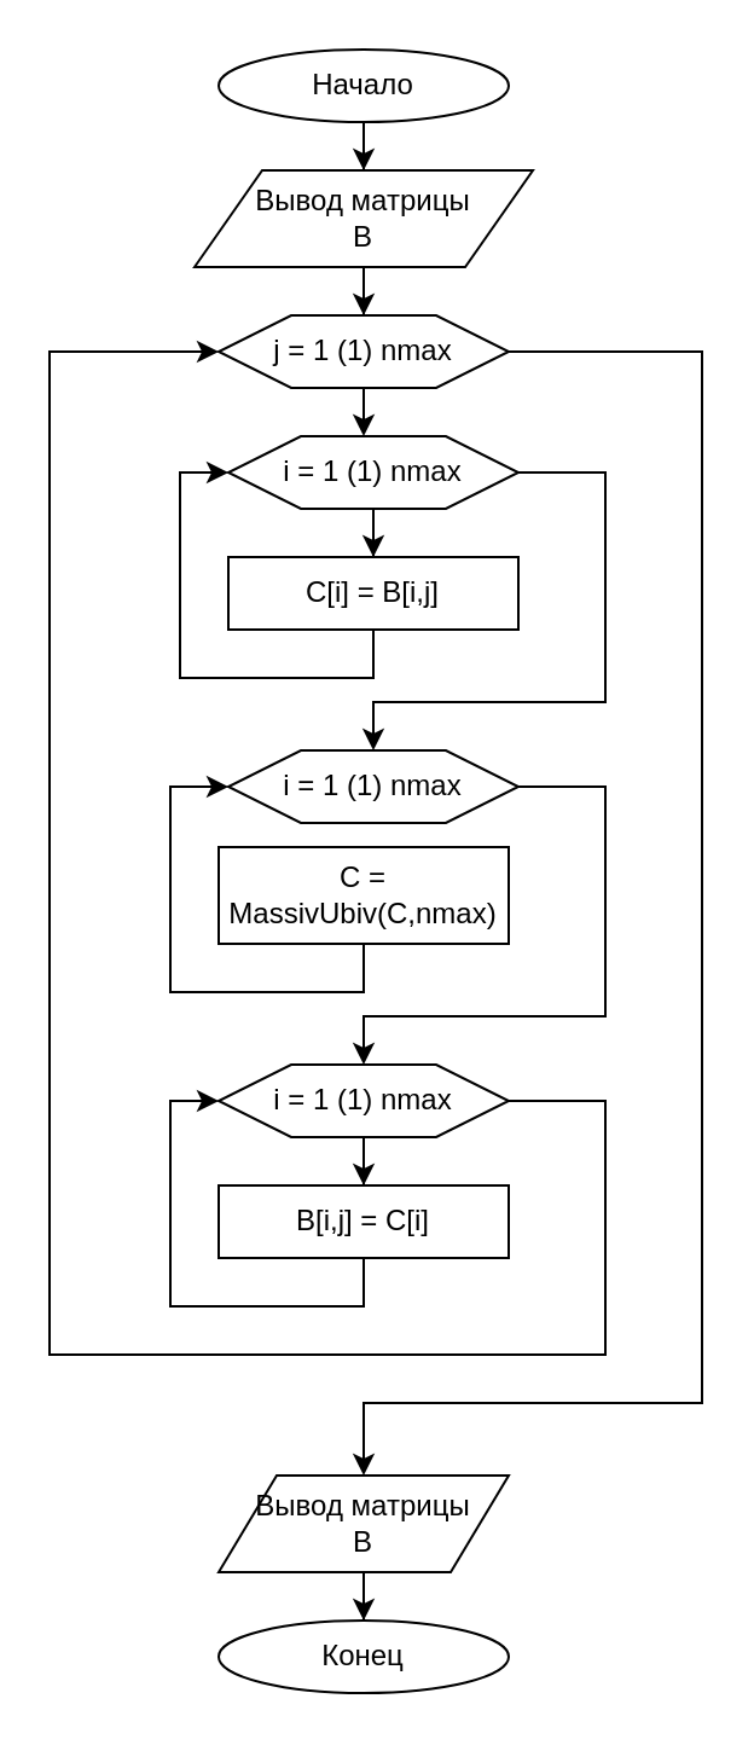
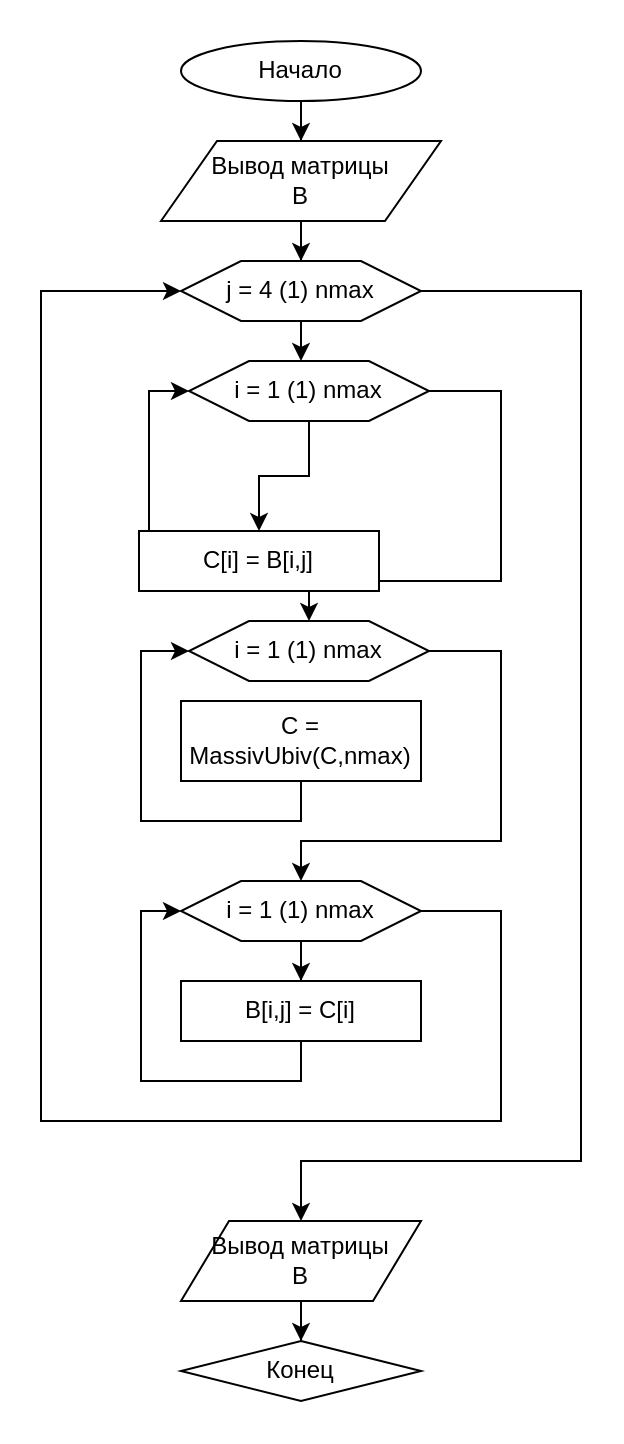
  <mxCell id="0" />
  <mxCell id="1" parent="0" />
  <mxCell id="2" style="edgeStyle=orthogonalEdgeStyle;rounded=0;orthogonalLoop=1;jettySize=auto;html=1;" parent="1" source="3" target="5" edge="1"><mxGeometry relative="1" as="geometry" /></mxCell>
  <mxCell id="3" value="Начало" style="ellipse;whiteSpace=wrap;html=1;" parent="1" vertex="1"><mxGeometry x="90" y="20" width="120" height="30" as="geometry" /></mxCell>
  <mxCell id="4" style="edgeStyle=orthogonalEdgeStyle;rounded=0;orthogonalLoop=1;jettySize=auto;html=1;" parent="1" source="5" target="8" edge="1"><mxGeometry relative="1" as="geometry" /></mxCell>
  <mxCell id="5" value="Вывод матрицы&lt;br&gt;B" style="shape=parallelogram;perimeter=parallelogramPerimeter;whiteSpace=wrap;html=1;" parent="1" vertex="1"><mxGeometry x="80" y="70" width="140" height="40" as="geometry" /></mxCell>
  <mxCell id="6" style="edgeStyle=orthogonalEdgeStyle;rounded=0;orthogonalLoop=1;jettySize=auto;html=1;" parent="1" source="8" target="11" edge="1"><mxGeometry relative="1" as="geometry"><Array as="points"><mxPoint x="150" y="180" /></Array></mxGeometry></mxCell>
  <mxCell id="7" style="edgeStyle=orthogonalEdgeStyle;rounded=0;orthogonalLoop=1;jettySize=auto;html=1;" parent="1" source="8" edge="1"><mxGeometry relative="1" as="geometry"><mxPoint x="150" y="610" as="targetPoint" /><Array as="points"><mxPoint x="290" y="145" /><mxPoint x="290" y="580" /><mxPoint x="150" y="580" /></Array></mxGeometry></mxCell>
- <mxCell id="8" value="j = 1 (1) nmax" style="shape=hexagon;perimeter=hexagonPerimeter2;whiteSpace=wrap;html=1;" parent="1" vertex="1"><mxGeometry x="90" y="130" width="120" height="30" as="geometry" /></mxCell>
+ <mxCell id="8" value="j = 4 (1) nmax" style="shape=hexagon;perimeter=hexagonPerimeter2;whiteSpace=wrap;html=1;" parent="1" vertex="1"><mxGeometry x="90" y="130" width="120" height="30" as="geometry" /></mxCell>
  <mxCell id="9" style="edgeStyle=orthogonalEdgeStyle;rounded=0;orthogonalLoop=1;jettySize=auto;html=1;" parent="1" source="11" target="13" edge="1"><mxGeometry relative="1" as="geometry" /></mxCell>
  <mxCell id="10" style="edgeStyle=orthogonalEdgeStyle;rounded=0;orthogonalLoop=1;jettySize=auto;html=1;" parent="1" source="11" edge="1"><mxGeometry relative="1" as="geometry"><mxPoint x="154" y="310" as="targetPoint" /><Array as="points"><mxPoint x="250" y="195" /><mxPoint x="250" y="290" /><mxPoint x="154" y="290" /></Array></mxGeometry></mxCell>
  <mxCell id="11" value="i = 1 (1) nmax" style="shape=hexagon;perimeter=hexagonPerimeter2;whiteSpace=wrap;html=1;" parent="1" vertex="1"><mxGeometry x="94" y="180" width="120" height="30" as="geometry" /></mxCell>
  <mxCell id="12" style="edgeStyle=orthogonalEdgeStyle;rounded=0;orthogonalLoop=1;jettySize=auto;html=1;exitX=0.5;exitY=1;exitDx=0;exitDy=0;entryX=0;entryY=0.5;entryDx=0;entryDy=0;" parent="1" source="13" target="11" edge="1"><mxGeometry relative="1" as="geometry"><mxPoint x="90" y="190" as="targetPoint" /><Array as="points"><mxPoint x="154" y="280" /><mxPoint x="74" y="280" /><mxPoint x="74" y="195" /></Array></mxGeometry></mxCell>
- <mxCell id="13" value="C[i] = B[i,j]" style="rounded=0;whiteSpace=wrap;html=1;" parent="1" vertex="1"><mxGeometry x="94" y="230" width="120" height="30" as="geometry" /></mxCell>
+ <mxCell id="13" value="C[i] = B[i,j]" style="rounded=0;whiteSpace=wrap;html=1;" parent="1" vertex="1"><mxGeometry x="69" y="265" width="120" height="30" as="geometry" /></mxCell>
  <mxCell id="14" style="edgeStyle=orthogonalEdgeStyle;rounded=0;orthogonalLoop=1;jettySize=auto;html=1;" parent="1" source="15" edge="1"><mxGeometry relative="1" as="geometry"><mxPoint x="150" y="440" as="targetPoint" /><Array as="points"><mxPoint x="250" y="325" /><mxPoint x="250" y="420" /><mxPoint x="150" y="420" /></Array></mxGeometry></mxCell>
  <mxCell id="15" value="i = 1 (1) nmax" style="shape=hexagon;perimeter=hexagonPerimeter2;whiteSpace=wrap;html=1;" parent="1" vertex="1"><mxGeometry x="94" y="310" width="120" height="30" as="geometry" /></mxCell>
  <mxCell id="16" style="edgeStyle=orthogonalEdgeStyle;rounded=0;orthogonalLoop=1;jettySize=auto;html=1;exitX=0.5;exitY=1;exitDx=0;exitDy=0;entryX=0;entryY=0.5;entryDx=0;entryDy=0;" parent="1" source="17" target="15" edge="1"><mxGeometry relative="1" as="geometry"><mxPoint x="90" y="330" as="targetPoint" /><Array as="points"><mxPoint x="150" y="410" /><mxPoint x="70" y="410" /><mxPoint x="70" y="325" /></Array></mxGeometry></mxCell>
  <mxCell id="17" value="C = MassivUbiv(C,nmax)" style="rounded=0;whiteSpace=wrap;html=1;" parent="1" vertex="1"><mxGeometry x="90" y="350" width="120" height="40" as="geometry" /></mxCell>
  <mxCell id="18" style="edgeStyle=orthogonalEdgeStyle;rounded=0;orthogonalLoop=1;jettySize=auto;html=1;entryX=0.5;entryY=0;entryDx=0;entryDy=0;" parent="1" source="20" target="22" edge="1"><mxGeometry relative="1" as="geometry" /></mxCell>
  <mxCell id="19" style="edgeStyle=orthogonalEdgeStyle;rounded=0;orthogonalLoop=1;jettySize=auto;html=1;entryX=0;entryY=0.5;entryDx=0;entryDy=0;" parent="1" source="20" target="8" edge="1"><mxGeometry relative="1" as="geometry"><mxPoint x="150" y="580" as="targetPoint" /><Array as="points"><mxPoint x="250" y="455" /><mxPoint x="250" y="560" /><mxPoint x="20" y="560" /><mxPoint x="20" y="145" /></Array></mxGeometry></mxCell>
  <mxCell id="20" value="i = 1 (1) nmax" style="shape=hexagon;perimeter=hexagonPerimeter2;whiteSpace=wrap;html=1;" parent="1" vertex="1"><mxGeometry x="90" y="440" width="120" height="30" as="geometry" /></mxCell>
  <mxCell id="21" style="edgeStyle=orthogonalEdgeStyle;rounded=0;orthogonalLoop=1;jettySize=auto;html=1;entryX=0;entryY=0.5;entryDx=0;entryDy=0;exitX=0.5;exitY=1;exitDx=0;exitDy=0;" parent="1" source="22" target="20" edge="1"><mxGeometry relative="1" as="geometry" /></mxCell>
  <mxCell id="22" value="B[i,j] = C[i]" style="rounded=0;whiteSpace=wrap;html=1;" parent="1" vertex="1"><mxGeometry x="90" y="490" width="120" height="30" as="geometry" /></mxCell>
  <mxCell id="23" style="edgeStyle=orthogonalEdgeStyle;rounded=0;orthogonalLoop=1;jettySize=auto;html=1;entryX=0.5;entryY=0;entryDx=0;entryDy=0;" parent="1" source="24" target="25" edge="1"><mxGeometry relative="1" as="geometry" /></mxCell>
  <mxCell id="24" value="Вывод матрицы&lt;br&gt;B" style="shape=parallelogram;perimeter=parallelogramPerimeter;whiteSpace=wrap;html=1;" parent="1" vertex="1"><mxGeometry x="90" y="610" width="120" height="40" as="geometry" /></mxCell>
- <mxCell id="25" value="Конец" style="ellipse;whiteSpace=wrap;html=1;" parent="1" vertex="1"><mxGeometry x="90" y="670" width="120" height="30" as="geometry" /></mxCell>
+ <mxCell id="25" value="Конец" style="rhombus;whiteSpace=wrap;html=1;" parent="1" vertex="1"><mxGeometry x="90" y="670" width="120" height="30" as="geometry" /></mxCell>
